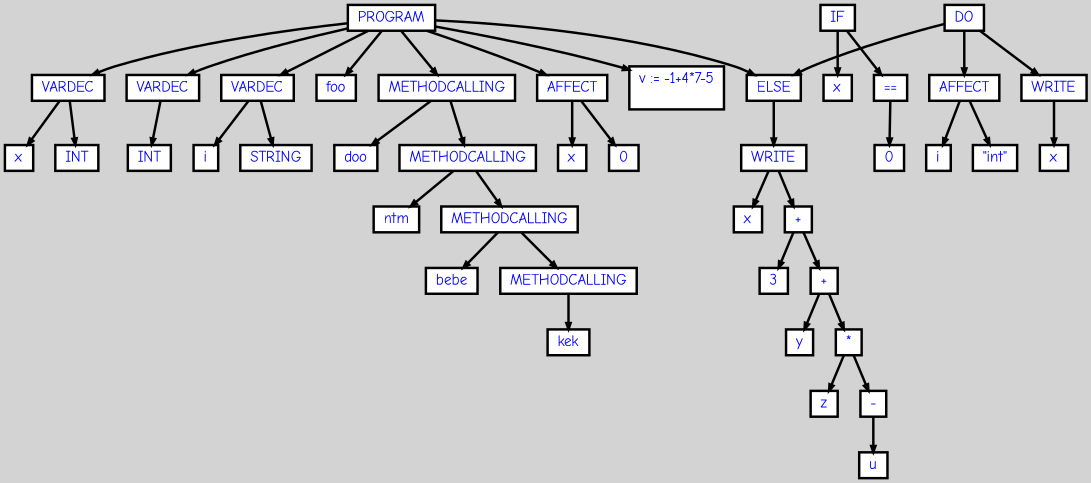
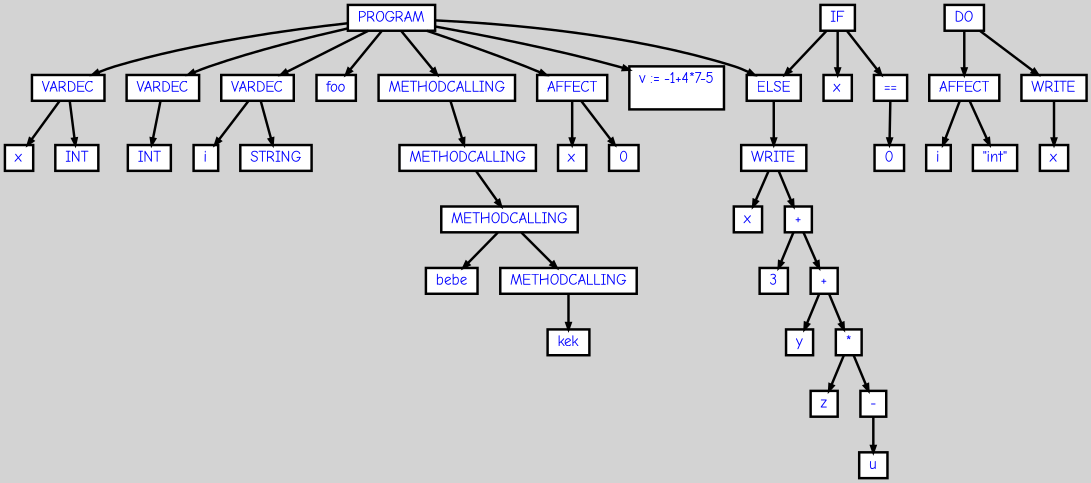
  digraph {
    bgcolor=lightgrey
    fontname="Comic Neue"
    ordering=out
    ranksep=.4
    node [color=black fillcolor=white fixedsize=false fontcolor=blue fontname="Comic Neue" fontsize=12 shape=box style="filled, solid, bold"]
    edge [arrowsize=.5 color=black fontname="Comic Neue" style=bold]
    n1 [height=.25 label=PROGRAM width=.25]
    n2 [height=.25 label=VARDEC width=.25]
    n3 [height=.25 label=VARDEC width=.25]
    n4 [height=.25 label=VARDEC width=.25]
    n5 [height=.25 label=foo width=.25]
    n6 [height=.25 label=METHODCALLING width=.25]
    n7 [height=.25 label=AFFECT width=.25]
    n8 [height=.25 label="v := -1+4*7-5\n\n" width=.25]
    n9 [height=.25 label=ELSE width=.25]
    n10 [height=.25 label=x width=.25]
    n11 [height=.25 label=INT width=.25]
    n12 [height=.25 label=INT width=.25]
    n13 [height=.25 label=i width=.25]
    n14 [height=.25 label=STRING width=.25]
-   n15 [height=.25 label=doo width=.25]
    n16 [height=.25 label=METHODCALLING width=.25]
    n17 [height=.25 label=x width=.25]
    n18 [height=.25 label=0 width=.25]
    n19 [height=.25 label=IF width=.25]
    n20 [height=.25 label=x width=.25]
    n21 [height=.25 label="==" width=.25]
-   n22 [height=.25 label=ntm width=.25]
    n23 [height=.25 label=METHODCALLING width=.25]
    n24 [height=.25 label=bebe width=.25]
    n25 [height=.25 label=METHODCALLING width=.25]
    n26 [height=.25 label=kek width=.25]
    n27 [height=.25 label=0 width=.25]
    n28 [height=.25 label=DO width=.25]
    n29 [height=.25 label=AFFECT width=.25]
    n30 [height=.25 label=WRITE width=.25]
    n31 [height=.25 label=WRITE width=.25]
    n32 [height=.25 label=i width=.25]
    n33 [height=.25 label="\"int\"" width=.25]
    n34 [height=.25 label=x width=.25]
    n35 [height=.25 label=x width=.25]
    n36 [height=.25 label="+" width=.25]
    n37 [height=.25 label=3 width=.25]
    n38 [height=.25 label="+" width=.25]
    n39 [height=.25 label=y width=.25]
    n40 [height=.25 label="*" width=.25]
    n41 [height=.25 label=z width=.25]
    n42 [height=.25 label="-" width=.25]
    n43 [height=.25 label=u width=.25]
    n1 -> n2
    n1 -> n3
    n1 -> n4
    n1 -> n5
    n1 -> n6
    n1 -> n7
    n1 -> n8
    n1 -> n9
    n2 -> n10
    n2 -> n11
    n3 -> n12
    n4 -> n13
    n4 -> n14
-   n6 -> n15
    n6 -> n16
    n7 -> n17
    n7 -> n18
    n9 -> n31
-   n16 -> n22
    n16 -> n23
-   n28 -> n9
+   n19 -> n9
    n19 -> n20
    n19 -> n21
    n21 -> n27
    n23 -> n24
    n23 -> n25
    n25 -> n26
    n28 -> n29
    n28 -> n30
    n29 -> n32
    n29 -> n33
    n30 -> n34
    n31 -> n35
    n31 -> n36
    n36 -> n37
    n36 -> n38
    n38 -> n39
    n38 -> n40
    n40 -> n41
    n40 -> n42
    n42 -> n43
  }
